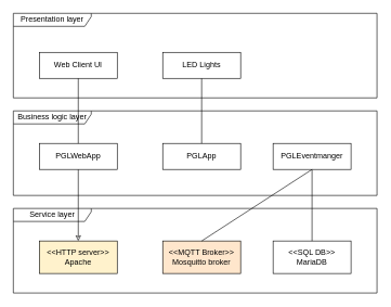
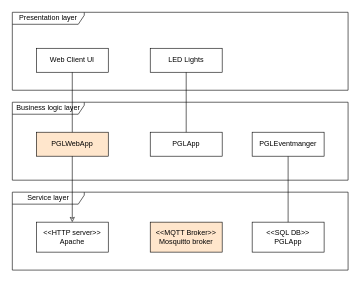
  <mxCell id="0" />
  <mxCell id="1" parent="0" />
  <mxCell id="2" value="Presentation layer" style="shape=umlFrame;whiteSpace=wrap;html=1;pointerEvents=0;recursiveResize=0;container=1;collapsible=0;width=120;height=20;" parent="1" vertex="1"><mxGeometry x="20" y="20" width="560" height="130" as="geometry" /></mxCell>
  <mxCell id="3" value="Web Client UI" style="rounded=0;whiteSpace=wrap;html=1;" vertex="1" parent="2"><mxGeometry x="40" y="60" width="120" height="40" as="geometry" /></mxCell>
  <mxCell id="4" value="LED Lights" style="rounded=0;whiteSpace=wrap;html=1;" vertex="1" parent="2"><mxGeometry x="230" y="60" width="120" height="40" as="geometry" /></mxCell>
  <mxCell id="5" value="Business logic layer" style="shape=umlFrame;whiteSpace=wrap;html=1;pointerEvents=0;recursiveResize=0;container=1;collapsible=0;width=120;height=20;" parent="1" vertex="1"><mxGeometry x="20" y="170" width="560" height="130" as="geometry" /></mxCell>
- <mxCell id="6" value="PGLWebApp" style="rounded=0;whiteSpace=wrap;html=1;" vertex="1" parent="5"><mxGeometry x="40" y="50" width="120" height="40" as="geometry" /></mxCell>
+ <mxCell id="6" value="PGLWebApp" style="rounded=0;whiteSpace=wrap;html=1;fillColor=#ffe6cc;" vertex="1" parent="5"><mxGeometry x="40" y="50" width="120" height="40" as="geometry" /></mxCell>
  <mxCell id="7" style="rounded=0;orthogonalLoop=1;jettySize=auto;html=1;exitX=0.5;exitY=1;exitDx=0;exitDy=0;endArrow=none;endFill=0;" edge="1" parent="5" source="8"><mxGeometry relative="1" as="geometry"><mxPoint x="460" y="210" as="targetPoint" /></mxGeometry></mxCell>
  <mxCell id="8" value="PGLEventmanger" style="rounded=0;whiteSpace=wrap;html=1;" vertex="1" parent="5"><mxGeometry x="400" y="50" width="120" height="40" as="geometry" /></mxCell>
  <mxCell id="9" value="PGLApp" style="rounded=0;whiteSpace=wrap;html=1;" vertex="1" parent="5"><mxGeometry x="230" y="50" width="120" height="40" as="geometry" /></mxCell>
  <mxCell id="10" value="Service layer" style="shape=umlFrame;whiteSpace=wrap;html=1;pointerEvents=0;recursiveResize=0;container=1;collapsible=0;width=120;height=20;" parent="1" vertex="1"><mxGeometry x="20" y="320" width="560" height="130" as="geometry" /></mxCell>
- <mxCell id="11" value="&amp;lt;&amp;lt;HTTP server&amp;gt;&amp;gt;&lt;br&gt;Apache" style="rounded=0;whiteSpace=wrap;html=1;fillColor=#fff2cc;" vertex="1" parent="10"><mxGeometry x="40" y="50" width="120" height="50" as="geometry" /></mxCell>
+ <mxCell id="11" value="&amp;lt;&amp;lt;HTTP server&amp;gt;&amp;gt;&lt;br&gt;Apache" style="rounded=0;whiteSpace=wrap;html=1;" vertex="1" parent="10"><mxGeometry x="40" y="50" width="120" height="50" as="geometry" /></mxCell>
  <mxCell id="12" value="&amp;lt;&amp;lt;MQTT Broker&amp;gt;&amp;gt;&lt;br&gt;Mosquitto broker" style="rounded=0;whiteSpace=wrap;html=1;fillColor=#ffe6cc;" vertex="1" parent="10"><mxGeometry x="230" y="50" width="120" height="50" as="geometry" /></mxCell>
- <mxCell id="13" value="&amp;lt;&amp;lt;SQL DB&amp;gt;&amp;gt;&lt;br&gt;MariaDB" style="rounded=0;whiteSpace=wrap;html=1;" vertex="1" parent="10"><mxGeometry x="400" y="50" width="120" height="50" as="geometry" /></mxCell>
+ <mxCell id="13" value="&amp;lt;&amp;lt;SQL DB&amp;gt;&amp;gt;&lt;br&gt;PGLApp" style="rounded=0;whiteSpace=wrap;html=1;" vertex="1" parent="10"><mxGeometry x="400" y="50" width="120" height="50" as="geometry" /></mxCell>
  <mxCell id="14" style="edgeStyle=orthogonalEdgeStyle;rounded=0;orthogonalLoop=1;jettySize=auto;html=1;exitX=0.5;exitY=0;exitDx=0;exitDy=0;entryX=0.5;entryY=1;entryDx=0;entryDy=0;endArrow=none;endFill=0;" edge="1" parent="1" source="6" target="3"><mxGeometry relative="1" as="geometry" /></mxCell>
  <mxCell id="15" style="edgeStyle=orthogonalEdgeStyle;rounded=0;orthogonalLoop=1;jettySize=auto;html=1;exitX=0.5;exitY=0;exitDx=0;exitDy=0;entryX=0.5;entryY=1;entryDx=0;entryDy=0;endArrow=none;endFill=0;" edge="1" parent="1" source="9" target="4"><mxGeometry relative="1" as="geometry" /></mxCell>
- <mxCell id="16" style="rounded=0;orthogonalLoop=1;jettySize=auto;html=1;exitX=0.5;exitY=1;exitDx=0;exitDy=0;endArrow=none;endFill=0;entryX=0.5;entryY=0;entryDx=0;entryDy=0;" edge="1" parent="1" source="8" target="12"><mxGeometry relative="1" as="geometry" /></mxCell>
  <mxCell id="17" style="rounded=0;orthogonalLoop=1;jettySize=auto;html=1;exitX=0.5;exitY=1;exitDx=0;exitDy=0;entryX=0.5;entryY=0;entryDx=0;entryDy=0;endArrow=classic;endFill=0;" edge="1" parent="1" source="6" target="11"><mxGeometry relative="1" as="geometry" /></mxCell>
